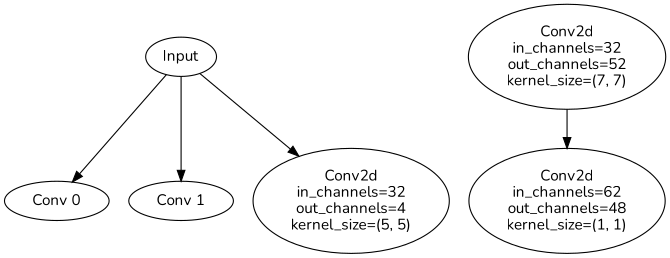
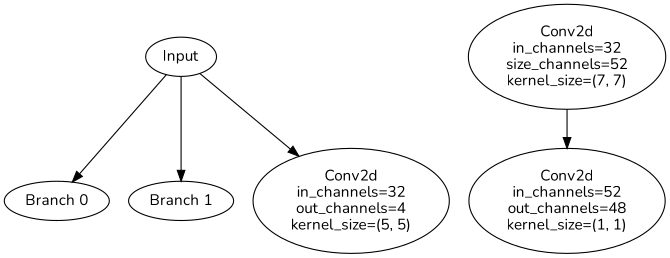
  digraph {
    fontname=Nunito
    node [fontname=Nunito]
    edge [fontname=Nunito]
    n1 [label=Input]
-   n2 [label="Conv 0"]
-   n3 [label="Conv 1"]
+   n2 [label="Branch 0"]
+   n3 [label="Branch 1"]
    n4 [label="Conv2d\nin_channels=32\nout_channels=4\nkernel_size=(5, 5)"]
-   n5 [label="Conv2d\nin_channels=32\nout_channels=52\nkernel_size=(7, 7)"]
-   n6 [label="Conv2d\nin_channels=62\nout_channels=48\nkernel_size=(1, 1)"]
+   n5 [label="Conv2d\nin_channels=32\nsize_channels=52\nkernel_size=(7, 7)"]
+   n6 [label="Conv2d\nin_channels=52\nout_channels=48\nkernel_size=(1, 1)"]
    n1 -> n2
    n1 -> n3
    n1 -> n4
    n5 -> n6
  }
